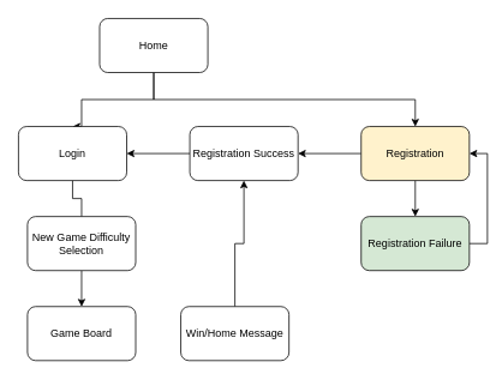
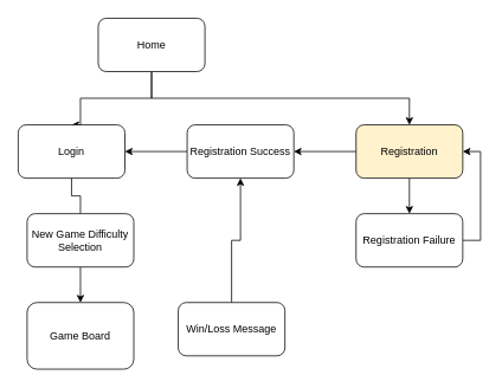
  <mxCell id="0" />
  <mxCell id="1" parent="0" />
  <mxCell id="2" style="edgeStyle=orthogonalEdgeStyle;rounded=0;orthogonalLoop=1;jettySize=auto;html=1;endArrow=classic;endFill=1;entryX=0.5;entryY=0;entryDx=0;entryDy=0;" parent="1" source="4" target="6" edge="1"><mxGeometry relative="1" as="geometry"><Array as="points"><mxPoint x="170" y="110" /><mxPoint x="90" y="110" /></Array><mxPoint x="20" y="90" as="targetPoint" /></mxGeometry></mxCell>
  <mxCell id="3" style="edgeStyle=orthogonalEdgeStyle;rounded=0;orthogonalLoop=1;jettySize=auto;html=1;entryX=0.5;entryY=0;entryDx=0;entryDy=0;endArrow=classic;endFill=1;" parent="1" source="4" target="9" edge="1"><mxGeometry relative="1" as="geometry"><Array as="points"><mxPoint x="170" y="110" /><mxPoint x="460" y="110" /></Array></mxGeometry></mxCell>
  <mxCell id="4" value="Home" style="rounded=1;whiteSpace=wrap;html=1;" parent="1" vertex="1"><mxGeometry x="110" y="20" width="120" height="60" as="geometry" /></mxCell>
  <mxCell id="5" style="edgeStyle=orthogonalEdgeStyle;rounded=0;orthogonalLoop=1;jettySize=auto;html=1;exitX=0.5;exitY=1;exitDx=0;exitDy=0;endArrow=none;endFill=0;" parent="1" source="6" target="11" edge="1"><mxGeometry relative="1" as="geometry" /></mxCell>
  <mxCell id="6" value="Login" style="rounded=1;whiteSpace=wrap;html=1;" parent="1" vertex="1"><mxGeometry x="20" y="140" width="120" height="60" as="geometry" /></mxCell>
  <mxCell id="7" style="edgeStyle=orthogonalEdgeStyle;rounded=0;orthogonalLoop=1;jettySize=auto;html=1;exitX=0;exitY=0.5;exitDx=0;exitDy=0;entryX=1;entryY=0.5;entryDx=0;entryDy=0;endArrow=classic;endFill=1;" parent="1" source="9" target="14" edge="1"><mxGeometry relative="1" as="geometry" /></mxCell>
  <mxCell id="8" style="edgeStyle=orthogonalEdgeStyle;rounded=0;orthogonalLoop=1;jettySize=auto;html=1;exitX=0.5;exitY=1;exitDx=0;exitDy=0;entryX=0.5;entryY=0;entryDx=0;entryDy=0;" edge="1" parent="1" source="9" target="18"><mxGeometry relative="1" as="geometry" /></mxCell>
  <mxCell id="9" value="Registration" style="rounded=1;whiteSpace=wrap;html=1;fillColor=#fff2cc;" parent="1" vertex="1"><mxGeometry x="400" y="140" width="120" height="60" as="geometry" /></mxCell>
  <mxCell id="10" style="edgeStyle=orthogonalEdgeStyle;rounded=0;orthogonalLoop=1;jettySize=auto;html=1;exitX=0.5;exitY=1;exitDx=0;exitDy=0;entryX=0.5;entryY=0;entryDx=0;entryDy=0;endArrow=classic;endFill=1;" parent="1" source="11" target="12" edge="1"><mxGeometry relative="1" as="geometry" /></mxCell>
  <mxCell id="11" value="New Game Difficulty Selection" style="rounded=1;whiteSpace=wrap;html=1;" parent="1" vertex="1"><mxGeometry x="30" y="240" width="120" height="60" as="geometry" /></mxCell>
- <mxCell id="12" value="Game Board" style="rounded=1;whiteSpace=wrap;html=1;" parent="1" vertex="1"><mxGeometry x="30" y="340" width="120" height="60" as="geometry" /></mxCell>
+ <mxCell id="12" value="Game Board" style="rounded=1;whiteSpace=wrap;html=1;" parent="1" vertex="1"><mxGeometry x="30" y="340" width="120" height="75" as="geometry" /></mxCell>
  <mxCell id="13" style="edgeStyle=orthogonalEdgeStyle;rounded=0;orthogonalLoop=1;jettySize=auto;html=1;exitX=0;exitY=0.5;exitDx=0;exitDy=0;entryX=1;entryY=0.5;entryDx=0;entryDy=0;endArrow=classic;endFill=1;" parent="1" source="14" target="6" edge="1"><mxGeometry relative="1" as="geometry" /></mxCell>
  <mxCell id="14" value="Registration Success" style="rounded=1;whiteSpace=wrap;html=1;" parent="1" vertex="1"><mxGeometry x="210" y="140" width="120" height="60" as="geometry" /></mxCell>
  <mxCell id="15" style="edgeStyle=orthogonalEdgeStyle;rounded=0;orthogonalLoop=1;jettySize=auto;html=1;exitX=0.5;exitY=0;exitDx=0;exitDy=0;endArrow=classic;endFill=1;" parent="1" source="16" target="14" edge="1"><mxGeometry relative="1" as="geometry" /></mxCell>
- <mxCell id="16" value="Win/Home Message" style="rounded=1;whiteSpace=wrap;html=1;" parent="1" vertex="1"><mxGeometry x="200" y="340" width="120" height="60" as="geometry" /></mxCell>
+ <mxCell id="16" value="Win/Loss Message" style="rounded=1;whiteSpace=wrap;html=1;" parent="1" vertex="1"><mxGeometry x="200" y="340" width="120" height="60" as="geometry" /></mxCell>
  <mxCell id="17" style="edgeStyle=orthogonalEdgeStyle;rounded=0;orthogonalLoop=1;jettySize=auto;html=1;exitX=1;exitY=0.5;exitDx=0;exitDy=0;entryX=1;entryY=0.5;entryDx=0;entryDy=0;" edge="1" parent="1" source="18" target="9"><mxGeometry relative="1" as="geometry" /></mxCell>
- <mxCell id="18" value="Registration Failure" style="rounded=1;whiteSpace=wrap;html=1;fillColor=#d5e8d4;" vertex="1" parent="1"><mxGeometry x="400" y="240" width="120" height="60" as="geometry" /></mxCell>
+ <mxCell id="18" value="Registration Failure" style="rounded=1;whiteSpace=wrap;html=1;" vertex="1" parent="1"><mxGeometry x="400" y="240" width="120" height="60" as="geometry" /></mxCell>
